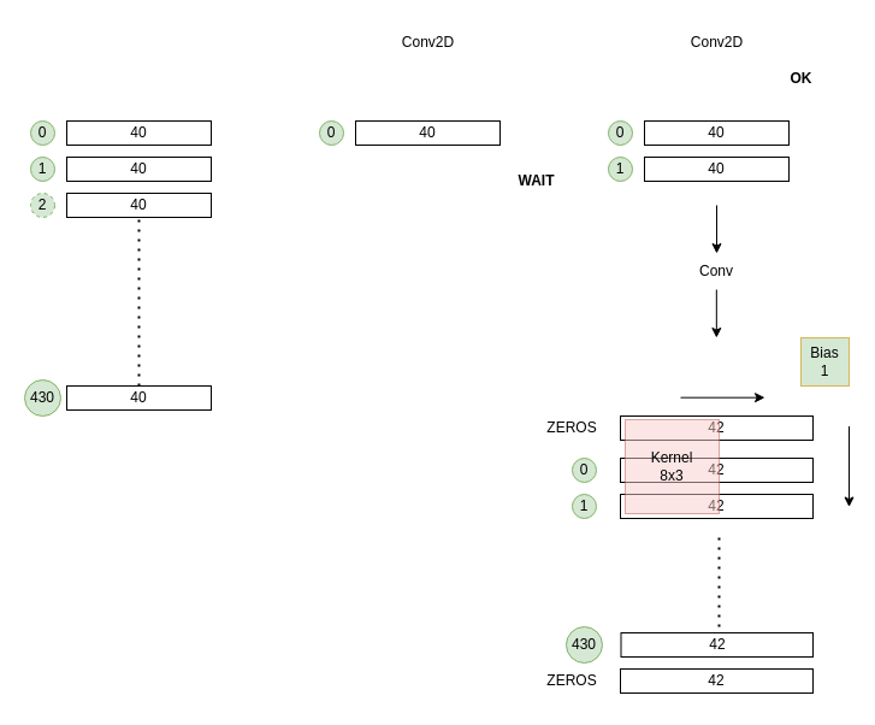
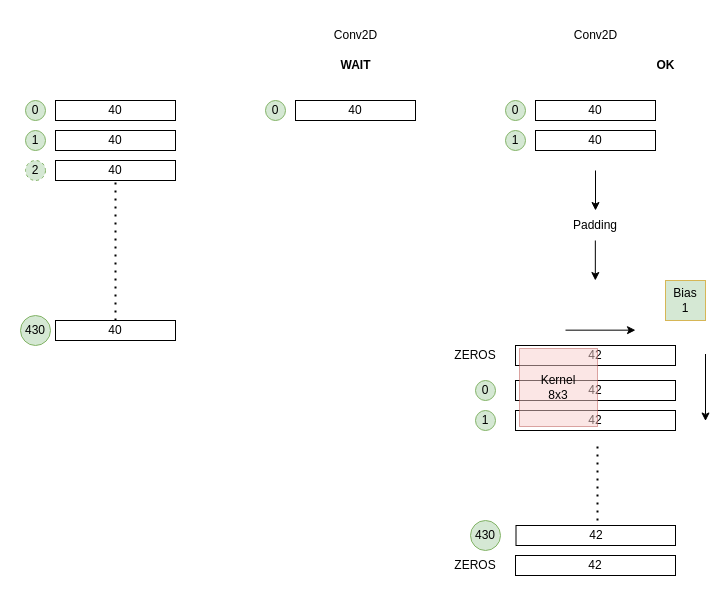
  <mxCell id="0" />
  <mxCell id="1" parent="0" />
  <mxCell id="2" value="40" style="rounded=0;whiteSpace=wrap;html=1;" vertex="1" parent="1"><mxGeometry x="55" y="100" width="120" height="20" as="geometry" /></mxCell>
  <mxCell id="3" value="40" style="rounded=0;whiteSpace=wrap;html=1;" vertex="1" parent="1"><mxGeometry x="55" y="130" width="120" height="20" as="geometry" /></mxCell>
  <mxCell id="4" value="40" style="rounded=0;whiteSpace=wrap;html=1;" vertex="1" parent="1"><mxGeometry x="55" y="160" width="120" height="20" as="geometry" /></mxCell>
  <mxCell id="5" value="40" style="rounded=0;whiteSpace=wrap;html=1;" vertex="1" parent="1"><mxGeometry x="55" y="320" width="120" height="20" as="geometry" /></mxCell>
  <mxCell id="6" value="" style="endArrow=none;dashed=1;html=1;dashPattern=1 3;strokeWidth=2;rounded=0;entryX=0.5;entryY=1;entryDx=0;entryDy=0;exitX=0.5;exitY=0;exitDx=0;exitDy=0;" edge="1" parent="1" source="5" target="4"><mxGeometry width="50" height="50" relative="1" as="geometry"><mxPoint x="415" y="330" as="sourcePoint" /><mxPoint x="465" y="280" as="targetPoint" /></mxGeometry></mxCell>
  <mxCell id="7" value="0" style="ellipse;whiteSpace=wrap;html=1;aspect=fixed;fillColor=#d5e8d4;strokeColor=#82b366;" vertex="1" parent="1"><mxGeometry x="25" y="100" width="20" height="20" as="geometry" /></mxCell>
  <mxCell id="8" value="1" style="ellipse;whiteSpace=wrap;html=1;aspect=fixed;fillColor=#d5e8d4;strokeColor=#82b366;" vertex="1" parent="1"><mxGeometry x="25" y="130" width="20" height="20" as="geometry" /></mxCell>
  <mxCell id="9" value="2" style="ellipse;whiteSpace=wrap;html=1;aspect=fixed;fillColor=#d5e8d4;strokeColor=#82b366;dashed=1;" vertex="1" parent="1"><mxGeometry x="25" y="160" width="20" height="20" as="geometry" /></mxCell>
  <mxCell id="10" value="&lt;div&gt;430&lt;/div&gt;" style="ellipse;whiteSpace=wrap;html=1;aspect=fixed;fillColor=#d5e8d4;strokeColor=#82b366;" vertex="1" parent="1"><mxGeometry x="20" y="315" width="30" height="30" as="geometry" /></mxCell>
  <mxCell id="11" value="Conv2D" style="text;html=1;align=center;verticalAlign=middle;resizable=0;points=[];autosize=1;strokeColor=none;fillColor=none;" vertex="1" parent="1"><mxGeometry x="320" y="20" width="70" height="30" as="geometry" /></mxCell>
  <mxCell id="12" value="40" style="rounded=0;whiteSpace=wrap;html=1;" vertex="1" parent="1"><mxGeometry x="295" y="100" width="120" height="20" as="geometry" /></mxCell>
  <mxCell id="13" value="0" style="ellipse;whiteSpace=wrap;html=1;aspect=fixed;fillColor=#d5e8d4;strokeColor=#82b366;" vertex="1" parent="1"><mxGeometry x="265" y="100" width="20" height="20" as="geometry" /></mxCell>
  <mxCell id="14" value="40" style="rounded=0;whiteSpace=wrap;html=1;" vertex="1" parent="1"><mxGeometry x="535" y="100" width="120" height="20" as="geometry" /></mxCell>
  <mxCell id="15" value="0" style="ellipse;whiteSpace=wrap;html=1;aspect=fixed;fillColor=#d5e8d4;strokeColor=#82b366;" vertex="1" parent="1"><mxGeometry x="505" y="100" width="20" height="20" as="geometry" /></mxCell>
  <mxCell id="16" value="40" style="rounded=0;whiteSpace=wrap;html=1;" vertex="1" parent="1"><mxGeometry x="535" y="130" width="120" height="20" as="geometry" /></mxCell>
  <mxCell id="17" value="1" style="ellipse;whiteSpace=wrap;html=1;aspect=fixed;fillColor=#d5e8d4;strokeColor=#82b366;" vertex="1" parent="1"><mxGeometry x="505" y="130" width="20" height="20" as="geometry" /></mxCell>
- <mxCell id="18" value="&lt;b&gt;WAIT&lt;/b&gt;" style="text;html=1;align=center;verticalAlign=middle;resizable=0;points=[];autosize=1;strokeColor=none;fillColor=none;" vertex="1" parent="1"><mxGeometry x="420" y="135" width="50" height="30" as="geometry" /></mxCell>
+ <mxCell id="18" value="&lt;b&gt;WAIT&lt;/b&gt;" style="text;html=1;align=center;verticalAlign=middle;resizable=0;points=[];autosize=1;strokeColor=none;fillColor=none;" vertex="1" parent="1"><mxGeometry x="330" y="50" width="50" height="30" as="geometry" /></mxCell>
  <mxCell id="19" value="Conv2D" style="text;html=1;align=center;verticalAlign=middle;resizable=0;points=[];autosize=1;strokeColor=none;fillColor=none;" vertex="1" parent="1"><mxGeometry x="560" y="20" width="70" height="30" as="geometry" /></mxCell>
  <mxCell id="20" value="&lt;b&gt;OK&lt;/b&gt;" style="text;html=1;align=center;verticalAlign=middle;resizable=0;points=[];autosize=1;strokeColor=none;fillColor=none;" vertex="1" parent="1"><mxGeometry x="645" y="50" width="40" height="30" as="geometry" /></mxCell>
  <mxCell id="21" value="" style="endArrow=classic;html=1;rounded=0;" edge="1" parent="1"><mxGeometry width="50" height="50" relative="1" as="geometry"><mxPoint x="595" y="170" as="sourcePoint" /><mxPoint x="595" y="210" as="targetPoint" /></mxGeometry></mxCell>
  <mxCell id="22" value="42" style="rounded=0;whiteSpace=wrap;html=1;" vertex="1" parent="1"><mxGeometry x="515" y="380" width="160" height="20" as="geometry" /></mxCell>
  <mxCell id="23" value="0" style="ellipse;whiteSpace=wrap;html=1;aspect=fixed;fillColor=#d5e8d4;strokeColor=#82b366;" vertex="1" parent="1"><mxGeometry x="475" y="380" width="20" height="20" as="geometry" /></mxCell>
  <mxCell id="24" value="42" style="rounded=0;whiteSpace=wrap;html=1;" vertex="1" parent="1"><mxGeometry x="515" y="410" width="160" height="20" as="geometry" /></mxCell>
  <mxCell id="25" value="1" style="ellipse;whiteSpace=wrap;html=1;aspect=fixed;fillColor=#d5e8d4;strokeColor=#82b366;" vertex="1" parent="1"><mxGeometry x="475" y="410" width="20" height="20" as="geometry" /></mxCell>
- <mxCell id="26" value="Conv" style="text;html=1;strokeColor=none;fillColor=none;align=center;verticalAlign=middle;whiteSpace=wrap;rounded=0;" vertex="1" parent="1"><mxGeometry x="565" y="210" width="60" height="30" as="geometry" /></mxCell>
+ <mxCell id="26" value="Padding" style="text;html=1;strokeColor=none;fillColor=none;align=center;verticalAlign=middle;whiteSpace=wrap;rounded=0;" vertex="1" parent="1"><mxGeometry x="565" y="210" width="60" height="30" as="geometry" /></mxCell>
  <mxCell id="27" value="" style="endArrow=classic;html=1;rounded=0;" edge="1" parent="1"><mxGeometry width="50" height="50" relative="1" as="geometry"><mxPoint x="594.83" y="240" as="sourcePoint" /><mxPoint x="594.83" y="280" as="targetPoint" /></mxGeometry></mxCell>
  <mxCell id="28" value="42" style="rounded=0;whiteSpace=wrap;html=1;" vertex="1" parent="1"><mxGeometry x="515" y="345" width="160" height="20" as="geometry" /></mxCell>
  <mxCell id="29" value="ZEROS" style="text;html=1;strokeColor=none;fillColor=none;align=center;verticalAlign=middle;whiteSpace=wrap;rounded=0;" vertex="1" parent="1"><mxGeometry x="445" y="340" width="60" height="30" as="geometry" /></mxCell>
  <mxCell id="30" value="&lt;div&gt;Kernel&lt;/div&gt;&lt;div&gt;8x3&lt;br&gt;&lt;/div&gt;" style="whiteSpace=wrap;html=1;aspect=fixed;opacity=50;fillColor=#f8cecc;strokeColor=#b85450;" vertex="1" parent="1"><mxGeometry x="519" y="348" width="78" height="78" as="geometry" /></mxCell>
  <mxCell id="31" value="" style="endArrow=classic;html=1;rounded=0;" edge="1" parent="1"><mxGeometry width="50" height="50" relative="1" as="geometry"><mxPoint x="565" y="329.66" as="sourcePoint" /><mxPoint x="635" y="329.66" as="targetPoint" /></mxGeometry></mxCell>
  <mxCell id="32" value="" style="endArrow=classic;html=1;rounded=0;" edge="1" parent="1"><mxGeometry width="50" height="50" relative="1" as="geometry"><mxPoint x="705" y="353.5" as="sourcePoint" /><mxPoint x="705" y="420.5" as="targetPoint" /></mxGeometry></mxCell>
  <mxCell id="33" value="" style="endArrow=none;dashed=1;html=1;dashPattern=1 3;strokeWidth=2;rounded=0;entryX=0.5;entryY=1;entryDx=0;entryDy=0;" edge="1" parent="1"><mxGeometry width="50" height="50" relative="1" as="geometry"><mxPoint x="597" y="520" as="sourcePoint" /><mxPoint x="597" y="440" as="targetPoint" /></mxGeometry></mxCell>
  <mxCell id="34" value="42" style="rounded=0;whiteSpace=wrap;html=1;" vertex="1" parent="1"><mxGeometry x="515.5" y="525" width="159.5" height="20" as="geometry" /></mxCell>
  <mxCell id="35" value="&lt;div&gt;430&lt;/div&gt;" style="ellipse;whiteSpace=wrap;html=1;aspect=fixed;fillColor=#d5e8d4;strokeColor=#82b366;" vertex="1" parent="1"><mxGeometry x="470" y="520" width="30" height="30" as="geometry" /></mxCell>
  <mxCell id="36" value="42" style="rounded=0;whiteSpace=wrap;html=1;" vertex="1" parent="1"><mxGeometry x="515" y="555" width="160" height="20" as="geometry" /></mxCell>
  <mxCell id="37" value="ZEROS" style="text;html=1;strokeColor=none;fillColor=none;align=center;verticalAlign=middle;whiteSpace=wrap;rounded=0;" vertex="1" parent="1"><mxGeometry x="445" y="550" width="60" height="30" as="geometry" /></mxCell>
  <mxCell id="38" value="&lt;div&gt;Bias&lt;/div&gt;&lt;div&gt;1&lt;br&gt;&lt;/div&gt;" style="whiteSpace=wrap;html=1;fillColor=#d5e8d4;strokeColor=#d6b656;" vertex="1" parent="1"><mxGeometry x="665" y="280" width="40" height="40" as="geometry" /></mxCell>
